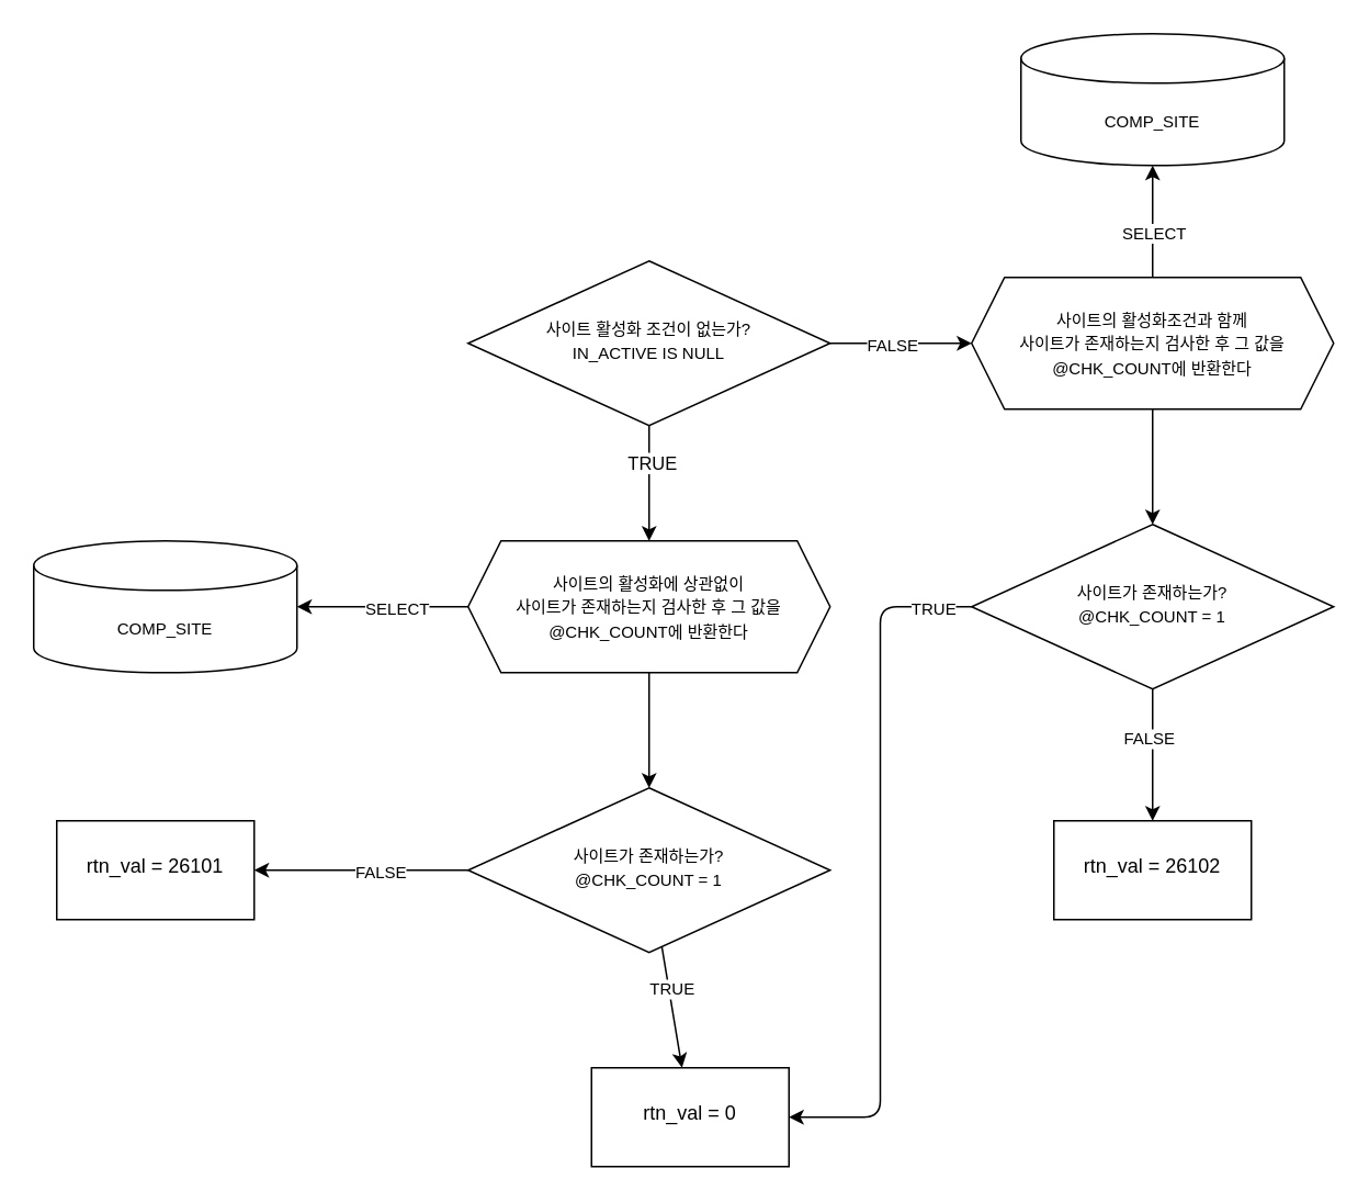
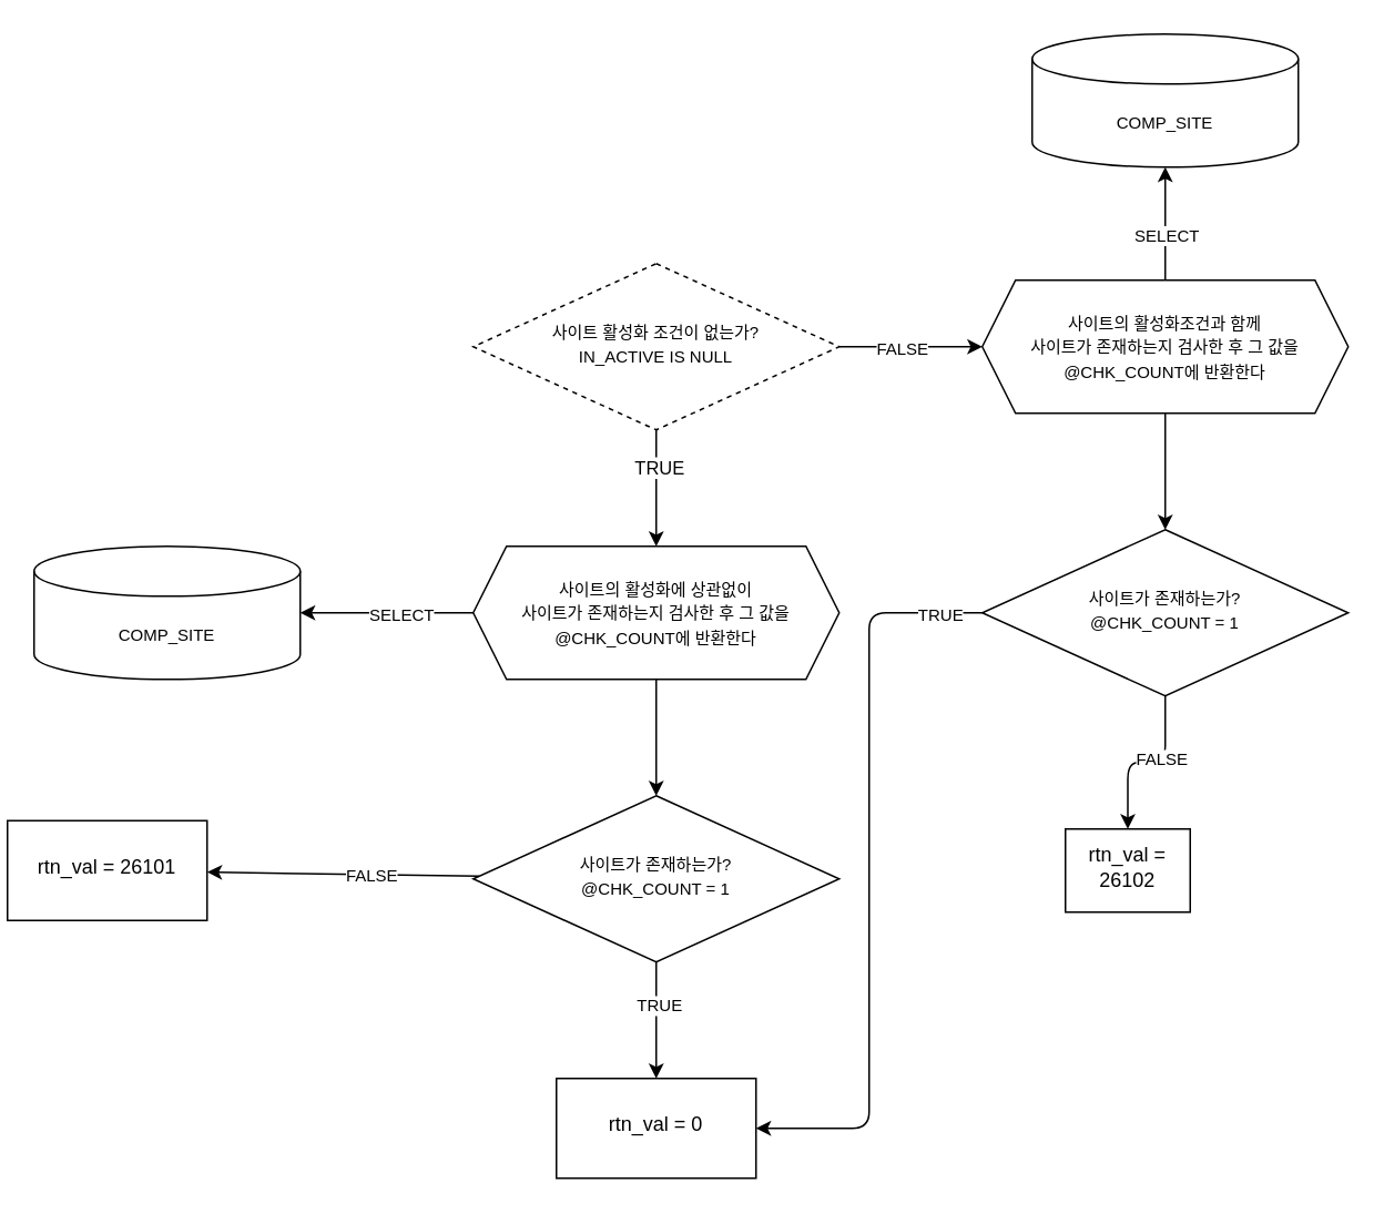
  <mxCell id="0" />
  <mxCell id="1" parent="0" />
  <mxCell id="2" value="" style="edgeStyle=none;html=1;exitX=0.5;exitY=1;exitDx=0;exitDy=0;entryX=0.5;entryY=0;entryDx=0;entryDy=0;" edge="1" parent="1" source="6" target="10"><mxGeometry relative="1" as="geometry"><mxPoint x="394" y="238" as="sourcePoint" /><mxPoint x="430" y="318" as="targetPoint" /></mxGeometry></mxCell>
  <mxCell id="3" value="TRUE" style="edgeLabel;html=1;align=center;verticalAlign=middle;resizable=0;points=[];" vertex="1" connectable="0" parent="2"><mxGeometry x="-0.372" y="1" relative="1" as="geometry"><mxPoint as="offset" /></mxGeometry></mxCell>
  <mxCell id="4" value="" style="edgeStyle=none;html=1;fontSize=10;" edge="1" parent="1" source="6" target="22"><mxGeometry relative="1" as="geometry" /></mxCell>
  <mxCell id="5" value="FALSE" style="edgeLabel;html=1;align=center;verticalAlign=middle;resizable=0;points=[];fontSize=10;" vertex="1" connectable="0" parent="4"><mxGeometry x="-0.129" relative="1" as="geometry"><mxPoint as="offset" /></mxGeometry></mxCell>
- <mxCell id="6" value="&lt;span style=&quot;font-size: 10px&quot;&gt;사이트 활성화 조건이 없는가?&lt;br&gt;IN_ACTIVE IS NULL&lt;/span&gt;" style="rhombus;whiteSpace=wrap;html=1;shadow=0;strokeWidth=1;spacing=6;spacingTop=-4;" vertex="1" parent="1"><mxGeometry x="284" y="158" width="220" height="100" as="geometry" /></mxCell>
+ <mxCell id="6" value="&lt;span style=&quot;font-size: 10px&quot;&gt;사이트 활성화 조건이 없는가?&lt;br&gt;IN_ACTIVE IS NULL&lt;/span&gt;" style="rhombus;whiteSpace=wrap;html=1;shadow=0;strokeWidth=1;spacing=6;spacingTop=-4;dashed=1;" vertex="1" parent="1"><mxGeometry x="284" y="158" width="220" height="100" as="geometry" /></mxCell>
  <mxCell id="7" value="" style="edgeStyle=none;html=1;entryX=0.5;entryY=0;entryDx=0;entryDy=0;" edge="1" parent="1" source="10" target="16"><mxGeometry relative="1" as="geometry"><mxPoint x="410" y="468" as="targetPoint" /></mxGeometry></mxCell>
  <mxCell id="8" value="" style="edgeStyle=none;html=1;fontSize=10;" edge="1" parent="1" source="10" target="11"><mxGeometry relative="1" as="geometry" /></mxCell>
  <mxCell id="9" value="SELECT" style="edgeLabel;html=1;align=center;verticalAlign=middle;resizable=0;points=[];fontSize=10;" vertex="1" connectable="0" parent="8"><mxGeometry x="-0.147" relative="1" as="geometry"><mxPoint as="offset" /></mxGeometry></mxCell>
  <mxCell id="10" value="&lt;span style=&quot;font-size: 10px&quot;&gt;사이트의 활성화에 상관없이&lt;br&gt;사이트가 존재하는지 검사한 후 그 값을@CHK_COUNT에 반환한다&lt;/span&gt;" style="shape=hexagon;perimeter=hexagonPerimeter2;whiteSpace=wrap;html=1;fixedSize=1;" vertex="1" parent="1"><mxGeometry x="284" y="328" width="220" height="80" as="geometry" /></mxCell>
  <mxCell id="11" value="&lt;font style=&quot;font-size: 10px&quot;&gt;COMP_SITE&lt;/font&gt;" style="shape=cylinder3;whiteSpace=wrap;html=1;boundedLbl=1;backgroundOutline=1;size=15;" vertex="1" parent="1"><mxGeometry x="20" y="328" width="160" height="80" as="geometry" /></mxCell>
  <mxCell id="12" value="" style="edgeStyle=none;html=1;fontSize=10;" edge="1" parent="1" source="16" target="17"><mxGeometry relative="1" as="geometry" /></mxCell>
  <mxCell id="13" value="TRUE" style="edgeLabel;html=1;align=center;verticalAlign=middle;resizable=0;points=[];fontSize=10;" vertex="1" connectable="0" parent="12"><mxGeometry x="-0.295" y="1" relative="1" as="geometry"><mxPoint as="offset" /></mxGeometry></mxCell>
  <mxCell id="14" value="" style="edgeStyle=none;html=1;fontSize=10;" edge="1" parent="1" source="16" target="18"><mxGeometry relative="1" as="geometry" /></mxCell>
  <mxCell id="15" value="FALSE" style="edgeLabel;html=1;align=center;verticalAlign=middle;resizable=0;points=[];fontSize=10;" vertex="1" connectable="0" parent="14"><mxGeometry x="-0.34" y="-1" relative="1" as="geometry"><mxPoint x="-11" y="1" as="offset" /></mxGeometry></mxCell>
  <mxCell id="16" value="&lt;span style=&quot;font-size: 10px&quot;&gt;사이트가 존재하는가?&lt;br&gt;@CHK_COUNT = 1&lt;/span&gt;" style="rhombus;whiteSpace=wrap;html=1;shadow=0;strokeWidth=1;spacing=6;spacingTop=-4;" vertex="1" parent="1"><mxGeometry x="284" y="478" width="220" height="100" as="geometry" /></mxCell>
- <mxCell id="17" value="rtn_val = 0" style="whiteSpace=wrap;html=1;shadow=0;strokeWidth=1;spacing=6;spacingTop=-4;" vertex="1" parent="1"><mxGeometry x="359" y="648" width="120" height="60" as="geometry" /></mxCell>
- <mxCell id="18" value="rtn_val = 26101" style="whiteSpace=wrap;html=1;shadow=0;strokeWidth=1;spacing=6;spacingTop=-4;" vertex="1" parent="1"><mxGeometry x="34" y="498" width="120" height="60" as="geometry" /></mxCell>
+ <mxCell id="17" value="rtn_val = 0" style="whiteSpace=wrap;html=1;shadow=0;strokeWidth=1;spacing=6;spacingTop=-4;" vertex="1" parent="1"><mxGeometry x="334" y="648" width="120" height="60" as="geometry" /></mxCell>
+ <mxCell id="18" value="rtn_val = 26101" style="whiteSpace=wrap;html=1;shadow=0;strokeWidth=1;spacing=6;spacingTop=-4;" vertex="1" parent="1"><mxGeometry x="4" y="493" width="120" height="60" as="geometry" /></mxCell>
  <mxCell id="19" value="" style="edgeStyle=none;html=1;fontSize=10;" edge="1" parent="1" source="22" target="27"><mxGeometry relative="1" as="geometry" /></mxCell>
  <mxCell id="20" value="" style="edgeStyle=orthogonalEdgeStyle;html=1;fontSize=10;" edge="1" parent="1" source="22" target="29"><mxGeometry relative="1" as="geometry" /></mxCell>
  <mxCell id="21" value="SELECT" style="edgeLabel;html=1;align=center;verticalAlign=middle;resizable=0;points=[];fontSize=10;" vertex="1" connectable="0" parent="20"><mxGeometry x="-0.186" relative="1" as="geometry"><mxPoint as="offset" /></mxGeometry></mxCell>
  <mxCell id="22" value="&lt;span style=&quot;font-size: 10px&quot;&gt;사이트의 활성화조건과 함께&lt;br&gt;사이트가 존재하는지 검사한 후 그 값을@CHK_COUNT에 반환한다&lt;/span&gt;" style="shape=hexagon;perimeter=hexagonPerimeter2;whiteSpace=wrap;html=1;fixedSize=1;" vertex="1" parent="1"><mxGeometry x="590" y="168" width="220" height="80" as="geometry" /></mxCell>
  <mxCell id="23" style="edgeStyle=orthogonalEdgeStyle;html=1;entryX=1;entryY=0.5;entryDx=0;entryDy=0;fontSize=10;" edge="1" parent="1" source="27" target="17"><mxGeometry relative="1" as="geometry" /></mxCell>
  <mxCell id="24" value="TRUE" style="edgeLabel;html=1;align=center;verticalAlign=middle;resizable=0;points=[];fontSize=10;" vertex="1" connectable="0" parent="23"><mxGeometry x="-0.885" relative="1" as="geometry"><mxPoint as="offset" /></mxGeometry></mxCell>
  <mxCell id="25" value="" style="edgeStyle=orthogonalEdgeStyle;html=1;fontSize=10;" edge="1" parent="1" source="27" target="28"><mxGeometry relative="1" as="geometry" /></mxCell>
  <mxCell id="26" value="FALSE" style="edgeLabel;html=1;align=center;verticalAlign=middle;resizable=0;points=[];fontSize=10;" vertex="1" connectable="0" parent="25"><mxGeometry x="-0.271" y="-3" relative="1" as="geometry"><mxPoint as="offset" /></mxGeometry></mxCell>
  <mxCell id="27" value="&lt;span style=&quot;font-size: 10px&quot;&gt;사이트가 존재하는가?&lt;br&gt;@CHK_COUNT = 1&lt;/span&gt;" style="rhombus;whiteSpace=wrap;html=1;shadow=0;strokeWidth=1;spacing=6;spacingTop=-4;" vertex="1" parent="1"><mxGeometry x="590" y="318" width="220" height="100" as="geometry" /></mxCell>
- <mxCell id="28" value="rtn_val = 26102" style="whiteSpace=wrap;html=1;shadow=0;strokeWidth=1;spacing=6;spacingTop=-4;" vertex="1" parent="1"><mxGeometry x="640" y="498" width="120" height="60" as="geometry" /></mxCell>
+ <mxCell id="28" value="rtn_val = 26102" style="whiteSpace=wrap;html=1;shadow=0;strokeWidth=1;spacing=6;spacingTop=-4;" vertex="1" parent="1"><mxGeometry x="640" y="498" width="75" height="50" as="geometry" /></mxCell>
  <mxCell id="29" value="&lt;font style=&quot;font-size: 10px&quot;&gt;COMP_SITE&lt;/font&gt;" style="shape=cylinder3;whiteSpace=wrap;html=1;boundedLbl=1;backgroundOutline=1;size=15;" vertex="1" parent="1"><mxGeometry x="620" y="20" width="160" height="80" as="geometry" /></mxCell>
